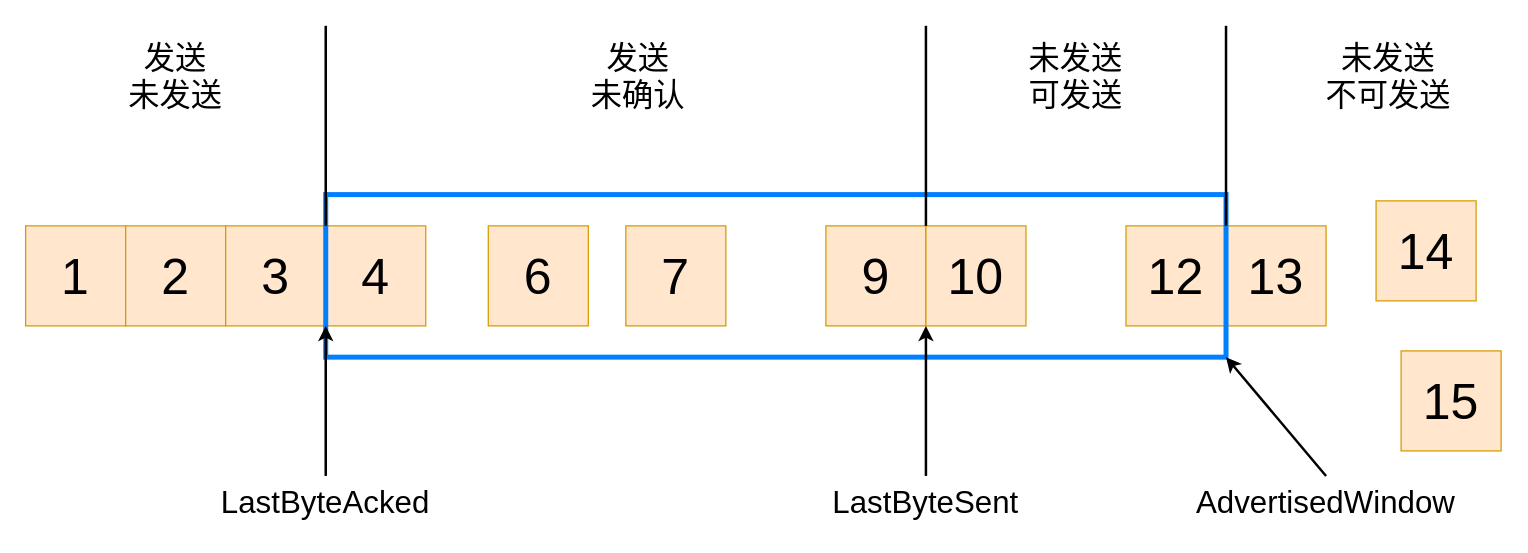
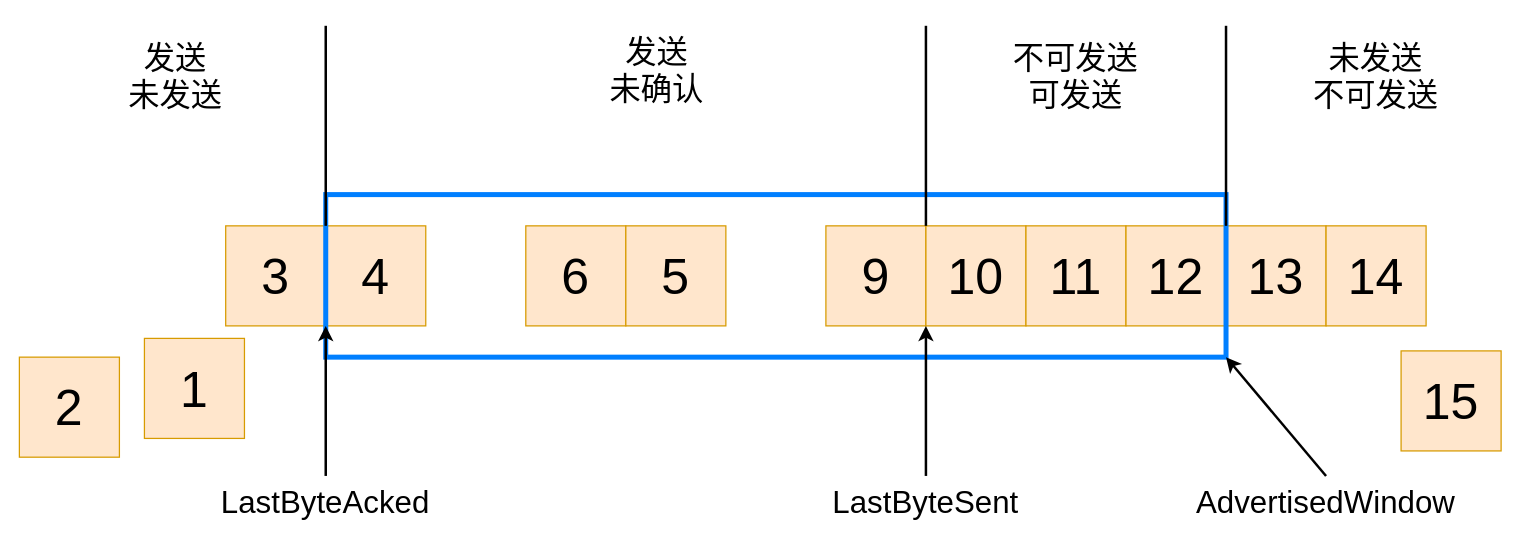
  <mxCell id="0" />
  <mxCell id="1" parent="0" />
- <mxCell id="2" value="&lt;font style=&quot;font-size: 40px&quot;&gt;1&lt;/font&gt;" style="text;html=1;strokeColor=#d79b00;fillColor=#ffe6cc;align=center;verticalAlign=middle;whiteSpace=wrap;rounded=0;labelBackgroundColor=none;fontSize=16;" vertex="1" parent="1"><mxGeometry x="20" y="180" width="80" height="80" as="geometry" /></mxCell>
- <mxCell id="3" value="&lt;font style=&quot;font-size: 40px&quot;&gt;2&lt;/font&gt;" style="text;html=1;strokeColor=#d79b00;fillColor=#ffe6cc;align=center;verticalAlign=middle;whiteSpace=wrap;rounded=0;labelBackgroundColor=none;fontSize=16;" vertex="1" parent="1"><mxGeometry x="100" y="180" width="80" height="80" as="geometry" /></mxCell>
+ <mxCell id="2" value="&lt;font style=&quot;font-size: 40px&quot;&gt;1&lt;/font&gt;" style="text;html=1;strokeColor=#d79b00;fillColor=#ffe6cc;align=center;verticalAlign=middle;whiteSpace=wrap;rounded=0;labelBackgroundColor=none;fontSize=16;" vertex="1" parent="1"><mxGeometry x="115" y="270" width="80" height="80" as="geometry" /></mxCell>
+ <mxCell id="3" value="&lt;font style=&quot;font-size: 40px&quot;&gt;2&lt;/font&gt;" style="text;html=1;strokeColor=#d79b00;fillColor=#ffe6cc;align=center;verticalAlign=middle;whiteSpace=wrap;rounded=0;labelBackgroundColor=none;fontSize=16;" vertex="1" parent="1"><mxGeometry x="15" y="285" width="80" height="80" as="geometry" /></mxCell>
  <mxCell id="4" value="&lt;font style=&quot;font-size: 40px&quot;&gt;3&lt;/font&gt;" style="text;html=1;strokeColor=#d79b00;fillColor=#ffe6cc;align=center;verticalAlign=middle;whiteSpace=wrap;rounded=0;labelBackgroundColor=none;fontSize=16;" vertex="1" parent="1"><mxGeometry x="180" y="180" width="80" height="80" as="geometry" /></mxCell>
  <mxCell id="5" value="&lt;font style=&quot;font-size: 40px&quot;&gt;4&lt;/font&gt;" style="text;html=1;strokeColor=#d79b00;fillColor=#ffe6cc;align=center;verticalAlign=middle;whiteSpace=wrap;rounded=0;labelBackgroundColor=none;fontSize=16;" vertex="1" parent="1"><mxGeometry x="260" y="180" width="80" height="80" as="geometry" /></mxCell>
- <mxCell id="6" value="&lt;font style=&quot;font-size: 40px&quot;&gt;6&lt;/font&gt;" style="text;html=1;strokeColor=#d79b00;fillColor=#ffe6cc;align=center;verticalAlign=middle;whiteSpace=wrap;rounded=0;labelBackgroundColor=none;fontSize=16;" vertex="1" parent="1"><mxGeometry x="390" y="180" width="80" height="80" as="geometry" /></mxCell>
- <mxCell id="7" value="&lt;font style=&quot;font-size: 40px&quot;&gt;7&lt;/font&gt;" style="text;html=1;strokeColor=#d79b00;fillColor=#ffe6cc;align=center;verticalAlign=middle;whiteSpace=wrap;rounded=0;labelBackgroundColor=none;fontSize=16;" vertex="1" parent="1"><mxGeometry x="500" y="180" width="80" height="80" as="geometry" /></mxCell>
+ <mxCell id="6" value="&lt;font style=&quot;font-size: 40px&quot;&gt;6&lt;/font&gt;" style="text;html=1;strokeColor=#d79b00;fillColor=#ffe6cc;align=center;verticalAlign=middle;whiteSpace=wrap;rounded=0;labelBackgroundColor=none;fontSize=16;" vertex="1" parent="1"><mxGeometry x="420" y="180" width="80" height="80" as="geometry" /></mxCell>
+ <mxCell id="7" value="&lt;font style=&quot;font-size: 40px&quot;&gt;5&lt;/font&gt;" style="text;html=1;strokeColor=#d79b00;fillColor=#ffe6cc;align=center;verticalAlign=middle;whiteSpace=wrap;rounded=0;labelBackgroundColor=none;fontSize=16;" vertex="1" parent="1"><mxGeometry x="500" y="180" width="80" height="80" as="geometry" /></mxCell>
  <mxCell id="8" value="&lt;font style=&quot;font-size: 40px&quot;&gt;9&lt;/font&gt;" style="text;html=1;strokeColor=#d79b00;fillColor=#ffe6cc;align=center;verticalAlign=middle;whiteSpace=wrap;rounded=0;labelBackgroundColor=none;fontSize=16;" vertex="1" parent="1"><mxGeometry x="660" y="180" width="80" height="80" as="geometry" /></mxCell>
  <mxCell id="9" value="&lt;font style=&quot;font-size: 40px&quot;&gt;10&lt;/font&gt;" style="text;html=1;strokeColor=#d79b00;fillColor=#ffe6cc;align=center;verticalAlign=middle;whiteSpace=wrap;rounded=0;labelBackgroundColor=none;fontSize=16;" vertex="1" parent="1"><mxGeometry x="740" y="180" width="80" height="80" as="geometry" /></mxCell>
+ <mxCell id="10" value="&lt;font style=&quot;font-size: 40px&quot;&gt;11&lt;/font&gt;" style="text;html=1;strokeColor=#d79b00;fillColor=#ffe6cc;align=center;verticalAlign=middle;whiteSpace=wrap;rounded=0;labelBackgroundColor=none;fontSize=16;" vertex="1" parent="1"><mxGeometry x="820" y="180" width="80" height="80" as="geometry" /></mxCell>
  <mxCell id="11" value="&lt;font style=&quot;font-size: 40px&quot;&gt;12&lt;/font&gt;" style="text;html=1;strokeColor=#d79b00;fillColor=#ffe6cc;align=center;verticalAlign=middle;whiteSpace=wrap;rounded=0;labelBackgroundColor=none;fontSize=16;" vertex="1" parent="1"><mxGeometry x="900" y="180" width="80" height="80" as="geometry" /></mxCell>
  <mxCell id="12" value="&lt;font style=&quot;font-size: 40px&quot;&gt;13&lt;/font&gt;" style="text;html=1;strokeColor=#d79b00;fillColor=#ffe6cc;align=center;verticalAlign=middle;whiteSpace=wrap;rounded=0;labelBackgroundColor=none;fontSize=16;" vertex="1" parent="1"><mxGeometry x="980" y="180" width="80" height="80" as="geometry" /></mxCell>
- <mxCell id="13" value="&lt;font style=&quot;font-size: 40px&quot;&gt;14&lt;/font&gt;" style="text;html=1;strokeColor=#d79b00;fillColor=#ffe6cc;align=center;verticalAlign=middle;whiteSpace=wrap;rounded=0;labelBackgroundColor=none;fontSize=16;" vertex="1" parent="1"><mxGeometry x="1100" y="160" width="80" height="80" as="geometry" /></mxCell>
+ <mxCell id="13" value="&lt;font style=&quot;font-size: 40px&quot;&gt;14&lt;/font&gt;" style="text;html=1;strokeColor=#d79b00;fillColor=#ffe6cc;align=center;verticalAlign=middle;whiteSpace=wrap;rounded=0;labelBackgroundColor=none;fontSize=16;" vertex="1" parent="1"><mxGeometry x="1060" y="180" width="80" height="80" as="geometry" /></mxCell>
  <mxCell id="14" value="&lt;font style=&quot;font-size: 40px&quot;&gt;15&lt;/font&gt;" style="text;html=1;strokeColor=#d79b00;fillColor=#ffe6cc;align=center;verticalAlign=middle;whiteSpace=wrap;rounded=0;labelBackgroundColor=none;fontSize=16;" vertex="1" parent="1"><mxGeometry x="1120" y="280" width="80" height="80" as="geometry" /></mxCell>
  <mxCell id="15" value="" style="rounded=0;whiteSpace=wrap;html=1;fillColor=none;strokeColor=#007FFF;strokeWidth=4;" vertex="1" parent="1"><mxGeometry x="260" y="155" width="720" height="130" as="geometry" /></mxCell>
  <mxCell id="16" value="" style="endArrow=none;html=1;strokeWidth=2;" edge="1" parent="1"><mxGeometry width="50" height="50" relative="1" as="geometry"><mxPoint x="260" y="180" as="sourcePoint" /><mxPoint x="260" y="20" as="targetPoint" /></mxGeometry></mxCell>
  <mxCell id="17" value="&lt;span style=&quot;font-size: 25px&quot;&gt;发送&lt;br&gt;未发送&lt;br&gt;&lt;/span&gt;" style="text;html=1;strokeColor=none;fillColor=none;align=center;verticalAlign=middle;whiteSpace=wrap;rounded=0;" vertex="1" parent="1"><mxGeometry x="60" y="20" width="160" height="80" as="geometry" /></mxCell>
- <mxCell id="18" value="&lt;span style=&quot;font-size: 25px&quot;&gt;发送&lt;br&gt;未确认&lt;br&gt;&lt;/span&gt;" style="text;html=1;strokeColor=none;fillColor=none;align=center;verticalAlign=middle;whiteSpace=wrap;rounded=0;" vertex="1" parent="1"><mxGeometry x="430" y="20" width="160" height="80" as="geometry" /></mxCell>
- <mxCell id="19" value="&lt;span style=&quot;font-size: 25px&quot;&gt;未发送&lt;br&gt;可发送&lt;br&gt;&lt;/span&gt;" style="text;html=1;strokeColor=none;fillColor=none;align=center;verticalAlign=middle;whiteSpace=wrap;rounded=0;" vertex="1" parent="1"><mxGeometry x="780" y="20" width="160" height="80" as="geometry" /></mxCell>
- <mxCell id="20" value="&lt;span style=&quot;font-size: 25px&quot;&gt;未发送&lt;br&gt;不可发送&lt;br&gt;&lt;/span&gt;" style="text;html=1;strokeColor=none;fillColor=none;align=center;verticalAlign=middle;whiteSpace=wrap;rounded=0;" vertex="1" parent="1"><mxGeometry x="1030" y="20" width="160" height="80" as="geometry" /></mxCell>
+ <mxCell id="18" value="&lt;span style=&quot;font-size: 25px&quot;&gt;发送&lt;br&gt;未确认&lt;br&gt;&lt;/span&gt;" style="text;html=1;strokeColor=none;fillColor=none;align=center;verticalAlign=middle;whiteSpace=wrap;rounded=0;" vertex="1" parent="1"><mxGeometry x="445" y="15" width="160" height="80" as="geometry" /></mxCell>
+ <mxCell id="19" value="&lt;span style=&quot;font-size: 25px&quot;&gt;不可发送&lt;br&gt;可发送&lt;br&gt;&lt;/span&gt;" style="text;html=1;strokeColor=none;fillColor=none;align=center;verticalAlign=middle;whiteSpace=wrap;rounded=0;" vertex="1" parent="1"><mxGeometry x="780" y="20" width="160" height="80" as="geometry" /></mxCell>
+ <mxCell id="20" value="&lt;span style=&quot;font-size: 25px&quot;&gt;未发送&lt;br&gt;不可发送&lt;br&gt;&lt;/span&gt;" style="text;html=1;strokeColor=none;fillColor=none;align=center;verticalAlign=middle;whiteSpace=wrap;rounded=0;" vertex="1" parent="1"><mxGeometry x="1020" y="20" width="160" height="80" as="geometry" /></mxCell>
  <mxCell id="21" value="" style="endArrow=none;html=1;strokeWidth=2;" edge="1" parent="1"><mxGeometry width="50" height="50" relative="1" as="geometry"><mxPoint x="740" y="180" as="sourcePoint" /><mxPoint x="740" y="20" as="targetPoint" /></mxGeometry></mxCell>
  <mxCell id="22" value="" style="endArrow=none;html=1;strokeWidth=2;" edge="1" parent="1"><mxGeometry width="50" height="50" relative="1" as="geometry"><mxPoint x="980" y="180" as="sourcePoint" /><mxPoint x="980" y="20" as="targetPoint" /></mxGeometry></mxCell>
  <mxCell id="23" value="" style="endArrow=classic;html=1;strokeWidth=2;entryX=1;entryY=1;entryDx=0;entryDy=0;" edge="1" parent="1" target="4"><mxGeometry width="50" height="50" relative="1" as="geometry"><mxPoint x="260" y="380" as="sourcePoint" /><mxPoint x="260" y="380" as="targetPoint" /><Array as="points" /></mxGeometry></mxCell>
  <mxCell id="24" value="" style="endArrow=classic;html=1;strokeWidth=2;entryX=0;entryY=1;entryDx=0;entryDy=0;" edge="1" parent="1"><mxGeometry width="50" height="50" relative="1" as="geometry"><mxPoint x="740" y="380" as="sourcePoint" /><mxPoint x="740" y="260" as="targetPoint" /></mxGeometry></mxCell>
  <mxCell id="25" value="" style="endArrow=classic;html=1;strokeWidth=2;entryX=0;entryY=1;entryDx=0;entryDy=0;" edge="1" parent="1"><mxGeometry width="50" height="50" relative="1" as="geometry"><mxPoint x="1060" y="380" as="sourcePoint" /><mxPoint x="980" y="285" as="targetPoint" /></mxGeometry></mxCell>
  <mxCell id="26" value="&lt;span style=&quot;font-size: 25px&quot;&gt;LastByteAcked&lt;br&gt;&lt;/span&gt;" style="text;html=1;strokeColor=none;fillColor=none;align=center;verticalAlign=middle;whiteSpace=wrap;rounded=0;" vertex="1" parent="1"><mxGeometry x="160" y="380" width="200" height="40" as="geometry" /></mxCell>
  <mxCell id="27" value="&lt;span style=&quot;font-size: 25px&quot;&gt;LastByteSent&lt;br&gt;&lt;/span&gt;" style="text;html=1;strokeColor=none;fillColor=none;align=center;verticalAlign=middle;whiteSpace=wrap;rounded=0;" vertex="1" parent="1"><mxGeometry x="640" y="380" width="200" height="40" as="geometry" /></mxCell>
  <mxCell id="28" value="&lt;span style=&quot;font-size: 25px&quot;&gt;AdvertisedWindow&lt;br&gt;&lt;/span&gt;" style="text;html=1;strokeColor=none;fillColor=none;align=center;verticalAlign=middle;whiteSpace=wrap;rounded=0;" vertex="1" parent="1"><mxGeometry x="940" y="380" width="240" height="40" as="geometry" /></mxCell>
